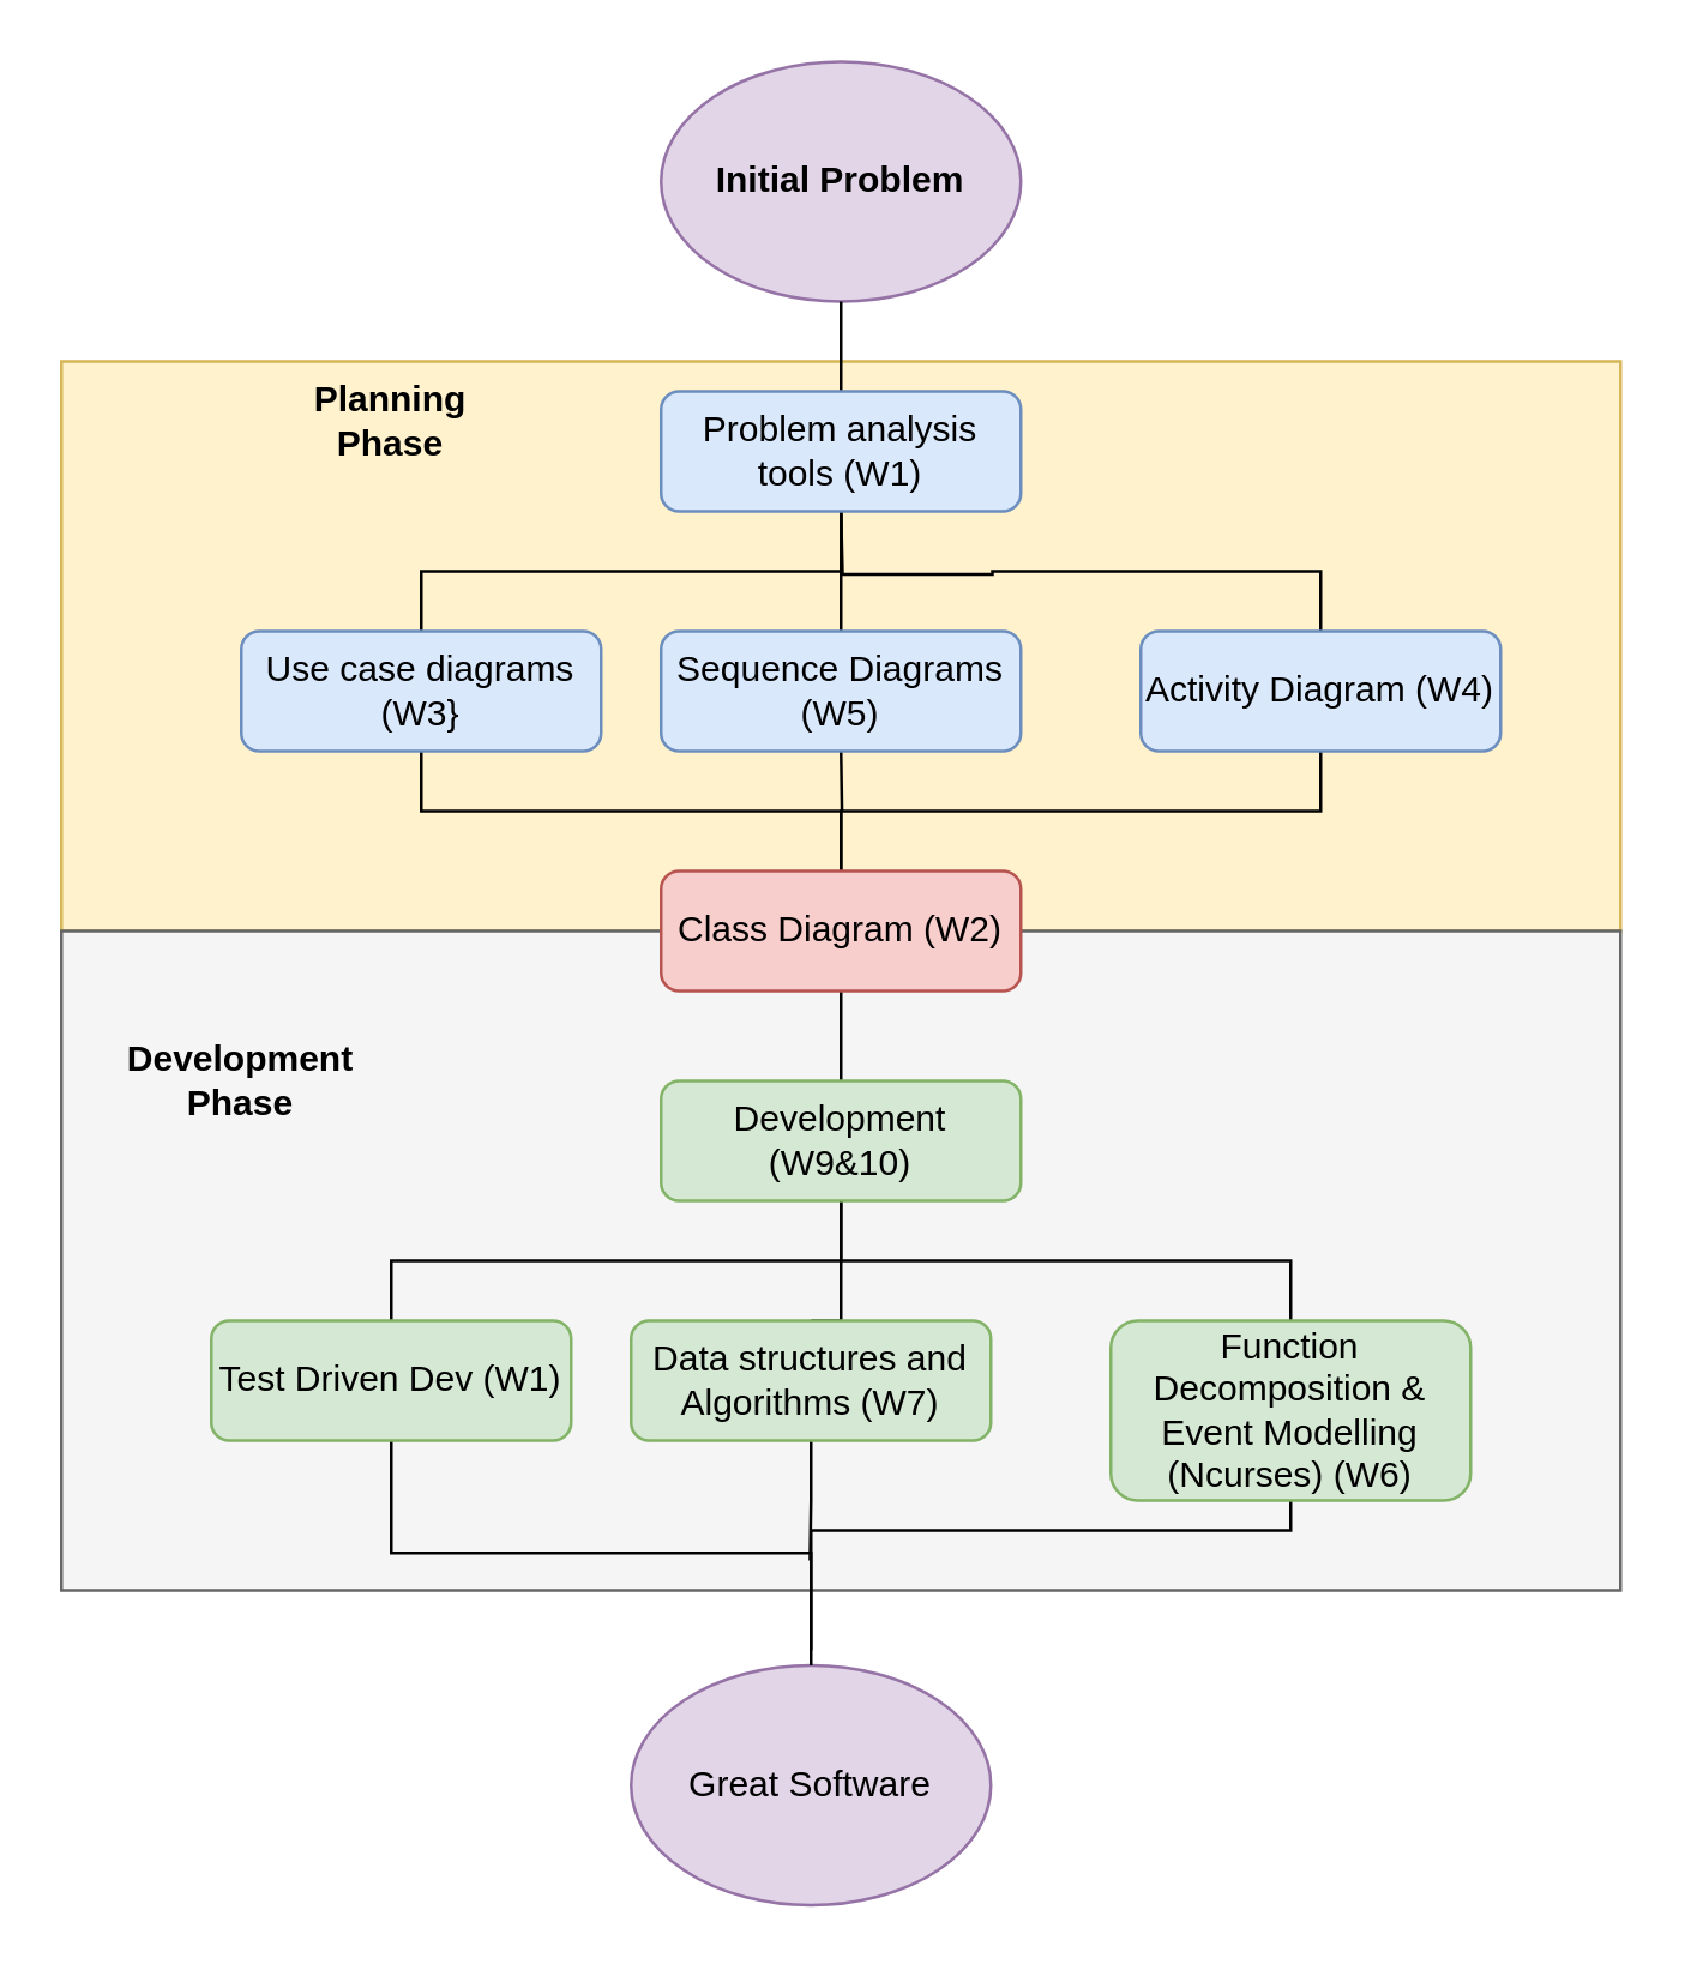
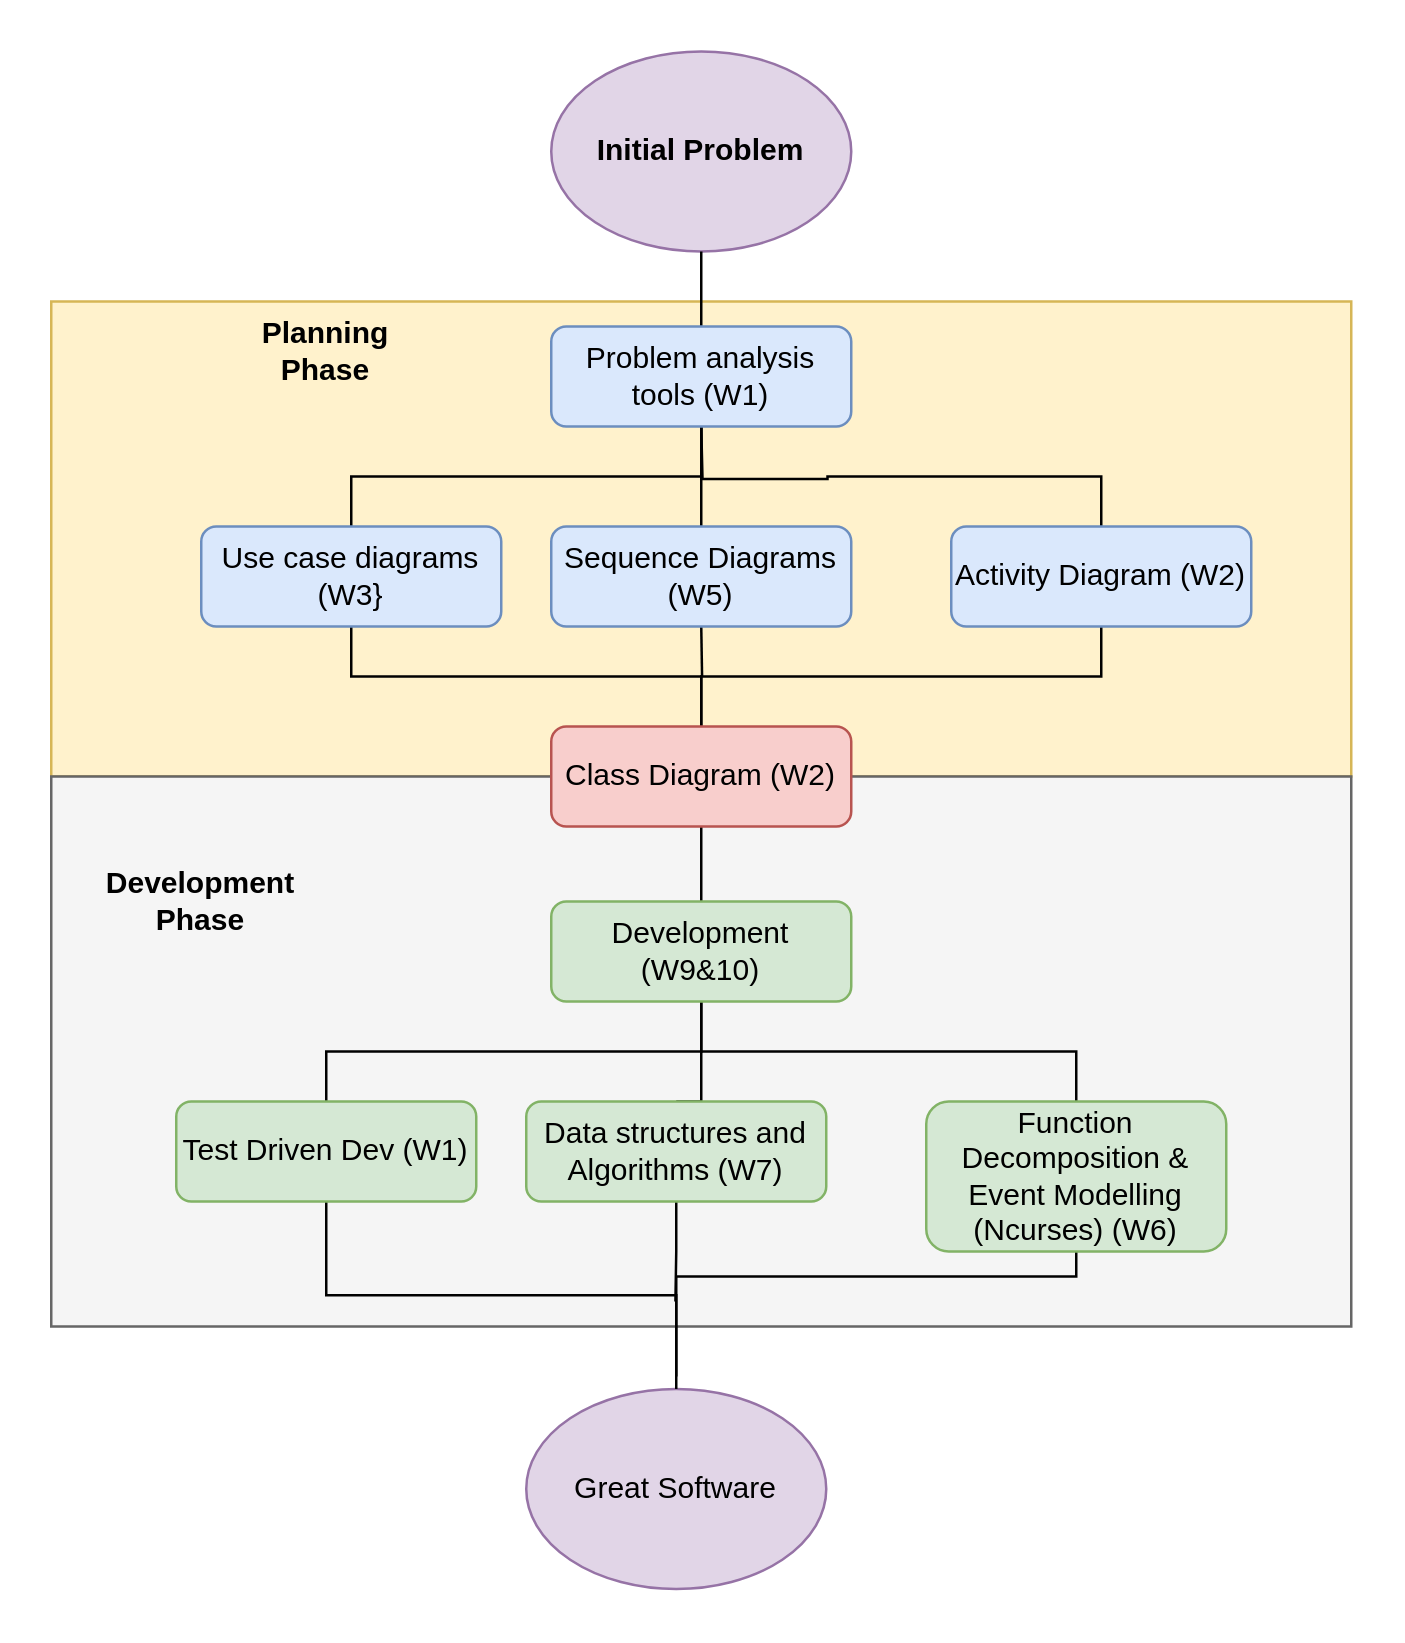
  <mxCell id="0" />
  <mxCell id="1" parent="0" />
  <mxCell id="2" value="Initial Problem" style="ellipse;whiteSpace=wrap;html=1;fillColor=#e1d5e7;strokeColor=#9673a6;fontStyle=1" parent="1" vertex="1"><mxGeometry x="220" y="20" width="120" height="80" as="geometry" /></mxCell>
  <mxCell id="3" value="Initial Problem" style="ellipse;whiteSpace=wrap;html=1;" parent="1" vertex="1"><mxGeometry x="220" y="180" width="120" height="80" as="geometry" /></mxCell>
  <mxCell id="4" value="Great Software" style="ellipse;whiteSpace=wrap;html=1;fillColor=#e1d5e7;strokeColor=#9673a6;" parent="1" vertex="1"><mxGeometry x="210" y="555" width="120" height="80" as="geometry" /></mxCell>
  <mxCell id="5" value="" style="rounded=0;whiteSpace=wrap;html=1;fillColor=#fff2cc;strokeColor=#d6b656;" parent="1" vertex="1"><mxGeometry x="20" y="120" width="520" height="190" as="geometry" /></mxCell>
  <mxCell id="6" value="" style="rounded=0;whiteSpace=wrap;html=1;fillColor=#f5f5f5;strokeColor=#666666;fontColor=#333333;" parent="1" vertex="1"><mxGeometry x="20" y="310" width="520" height="220" as="geometry" /></mxCell>
  <mxCell id="7" value="Planning Phase" style="text;html=1;strokeColor=none;fillColor=none;align=center;verticalAlign=middle;whiteSpace=wrap;rounded=0;fontStyle=1" parent="1" vertex="1"><mxGeometry x="90" y="125" width="80" height="30" as="geometry" /></mxCell>
  <mxCell id="8" value="Development Phase" style="text;html=1;strokeColor=none;fillColor=none;align=center;verticalAlign=middle;whiteSpace=wrap;rounded=0;fontStyle=1" parent="1" vertex="1"><mxGeometry x="40" y="350" width="80" height="20" as="geometry" /></mxCell>
  <mxCell id="9" style="edgeStyle=orthogonalEdgeStyle;rounded=0;orthogonalLoop=1;jettySize=auto;html=1;exitX=0.5;exitY=0;exitDx=0;exitDy=0;endArrow=none;endFill=0;" parent="1" source="11" target="31" edge="1"><mxGeometry relative="1" as="geometry" /></mxCell>
  <mxCell id="10" style="edgeStyle=orthogonalEdgeStyle;rounded=0;orthogonalLoop=1;jettySize=auto;html=1;exitX=0.5;exitY=1;exitDx=0;exitDy=0;entryX=0.5;entryY=0;entryDx=0;entryDy=0;endArrow=none;endFill=0;" parent="1" source="11" target="4" edge="1"><mxGeometry relative="1" as="geometry" /></mxCell>
  <mxCell id="11" value="Test Driven Dev (W1)" style="rounded=1;whiteSpace=wrap;html=1;fillColor=#d5e8d4;strokeColor=#82b366;" parent="1" vertex="1"><mxGeometry x="70" y="440" width="120" height="40" as="geometry" /></mxCell>
  <mxCell id="12" style="edgeStyle=orthogonalEdgeStyle;rounded=0;orthogonalLoop=1;jettySize=auto;html=1;exitX=0.5;exitY=0;exitDx=0;exitDy=0;endArrow=none;endFill=0;" parent="1" source="14" edge="1"><mxGeometry relative="1" as="geometry"><mxPoint x="280" y="420" as="targetPoint" /></mxGeometry></mxCell>
  <mxCell id="13" style="edgeStyle=orthogonalEdgeStyle;rounded=0;orthogonalLoop=1;jettySize=auto;html=1;exitX=0.5;exitY=1;exitDx=0;exitDy=0;endArrow=none;endFill=0;" parent="1" source="14" edge="1"><mxGeometry relative="1" as="geometry"><mxPoint x="269.667" y="520" as="targetPoint" /></mxGeometry></mxCell>
  <mxCell id="14" value="Data structures and Algorithms (W7)" style="rounded=1;whiteSpace=wrap;html=1;fillColor=#d5e8d4;strokeColor=#82b366;" parent="1" vertex="1"><mxGeometry x="210" y="440" width="120" height="40" as="geometry" /></mxCell>
  <mxCell id="15" style="edgeStyle=orthogonalEdgeStyle;rounded=0;orthogonalLoop=1;jettySize=auto;html=1;exitX=0.5;exitY=0;exitDx=0;exitDy=0;entryX=0.5;entryY=1;entryDx=0;entryDy=0;endArrow=none;endFill=0;" parent="1" source="17" target="31" edge="1"><mxGeometry relative="1" as="geometry" /></mxCell>
  <mxCell id="16" style="edgeStyle=orthogonalEdgeStyle;rounded=0;orthogonalLoop=1;jettySize=auto;html=1;exitX=0.5;exitY=1;exitDx=0;exitDy=0;endArrow=none;endFill=0;" parent="1" source="17" edge="1"><mxGeometry relative="1" as="geometry"><mxPoint x="270" y="550" as="targetPoint" /><Array as="points"><mxPoint x="430" y="510" /><mxPoint x="270" y="510" /></Array></mxGeometry></mxCell>
  <mxCell id="17" value="Function Decomposition &amp;amp; Event Modelling (Ncurses) (W6)" style="rounded=1;whiteSpace=wrap;html=1;fillColor=#d5e8d4;strokeColor=#82b366;" parent="1" vertex="1"><mxGeometry x="370" y="440" width="120" height="60" as="geometry" /></mxCell>
  <mxCell id="18" style="edgeStyle=orthogonalEdgeStyle;rounded=0;orthogonalLoop=1;jettySize=auto;html=1;exitX=0.5;exitY=0;exitDx=0;exitDy=0;entryX=0.5;entryY=1;entryDx=0;entryDy=0;endArrow=none;endFill=0;" parent="1" source="20" target="28" edge="1"><mxGeometry relative="1" as="geometry" /></mxCell>
  <mxCell id="19" style="edgeStyle=orthogonalEdgeStyle;rounded=0;orthogonalLoop=1;jettySize=auto;html=1;exitX=0.5;exitY=1;exitDx=0;exitDy=0;entryX=0.5;entryY=0;entryDx=0;entryDy=0;endArrow=none;endFill=0;" parent="1" source="20" target="30" edge="1"><mxGeometry relative="1" as="geometry" /></mxCell>
  <mxCell id="20" value="Use case diagrams (W3}" style="rounded=1;whiteSpace=wrap;html=1;fillColor=#dae8fc;strokeColor=#6c8ebf;" parent="1" vertex="1"><mxGeometry x="80" y="210" width="120" height="40" as="geometry" /></mxCell>
  <mxCell id="21" style="edgeStyle=orthogonalEdgeStyle;rounded=0;orthogonalLoop=1;jettySize=auto;html=1;exitX=0.5;exitY=0;exitDx=0;exitDy=0;entryX=0.5;entryY=1;entryDx=0;entryDy=0;endArrow=none;endFill=0;" parent="1" source="23" target="28" edge="1"><mxGeometry relative="1" as="geometry" /></mxCell>
  <mxCell id="22" style="edgeStyle=orthogonalEdgeStyle;rounded=0;orthogonalLoop=1;jettySize=auto;html=1;exitX=0.5;exitY=1;exitDx=0;exitDy=0;endArrow=none;endFill=0;" parent="1" source="23" edge="1"><mxGeometry relative="1" as="geometry"><mxPoint x="280.333" y="270" as="targetPoint" /></mxGeometry></mxCell>
  <mxCell id="23" value="Sequence Diagrams (W5)" style="rounded=1;whiteSpace=wrap;html=1;fillColor=#dae8fc;strokeColor=#6c8ebf;" parent="1" vertex="1"><mxGeometry x="220" y="210" width="120" height="40" as="geometry" /></mxCell>
  <mxCell id="24" style="edgeStyle=orthogonalEdgeStyle;rounded=0;orthogonalLoop=1;jettySize=auto;html=1;exitX=0.5;exitY=0;exitDx=0;exitDy=0;endArrow=none;endFill=0;" parent="1" source="26" edge="1"><mxGeometry relative="1" as="geometry"><mxPoint x="280" y="170" as="targetPoint" /></mxGeometry></mxCell>
  <mxCell id="25" style="edgeStyle=orthogonalEdgeStyle;rounded=0;orthogonalLoop=1;jettySize=auto;html=1;exitX=0.5;exitY=1;exitDx=0;exitDy=0;entryX=0.5;entryY=1;entryDx=0;entryDy=0;endArrow=none;endFill=0;" parent="1" source="26" target="5" edge="1"><mxGeometry relative="1" as="geometry" /></mxCell>
- <mxCell id="26" value="Activity Diagram (W4)" style="rounded=1;whiteSpace=wrap;html=1;fillColor=#dae8fc;strokeColor=#6c8ebf;" parent="1" vertex="1"><mxGeometry x="380" y="210" width="120" height="40" as="geometry" /></mxCell>
+ <mxCell id="26" value="Activity Diagram (W2)" style="rounded=1;whiteSpace=wrap;html=1;fillColor=#dae8fc;strokeColor=#6c8ebf;" parent="1" vertex="1"><mxGeometry x="380" y="210" width="120" height="40" as="geometry" /></mxCell>
  <mxCell id="27" style="edgeStyle=orthogonalEdgeStyle;rounded=0;orthogonalLoop=1;jettySize=auto;html=1;exitX=0.5;exitY=0;exitDx=0;exitDy=0;entryX=0.5;entryY=1;entryDx=0;entryDy=0;endArrow=none;endFill=0;" parent="1" source="28" target="2" edge="1"><mxGeometry relative="1" as="geometry" /></mxCell>
  <mxCell id="28" value="Problem analysis tools (W1)" style="rounded=1;whiteSpace=wrap;html=1;fillColor=#dae8fc;strokeColor=#6c8ebf;" parent="1" vertex="1"><mxGeometry x="220" y="130" width="120" height="40" as="geometry" /></mxCell>
  <mxCell id="29" style="edgeStyle=orthogonalEdgeStyle;rounded=0;orthogonalLoop=1;jettySize=auto;html=1;exitX=0.5;exitY=1;exitDx=0;exitDy=0;entryX=0.5;entryY=0;entryDx=0;entryDy=0;endArrow=none;endFill=0;" parent="1" source="30" target="31" edge="1"><mxGeometry relative="1" as="geometry" /></mxCell>
  <mxCell id="30" value="Class Diagram (W2)" style="rounded=1;whiteSpace=wrap;html=1;fillColor=#f8cecc;strokeColor=#b85450;" parent="1" vertex="1"><mxGeometry x="220" y="290" width="120" height="40" as="geometry" /></mxCell>
  <mxCell id="31" value="Development (W9&amp;amp;10)" style="rounded=1;whiteSpace=wrap;html=1;fillColor=#d5e8d4;strokeColor=#82b366;" parent="1" vertex="1"><mxGeometry x="220" y="360" width="120" height="40" as="geometry" /></mxCell>
